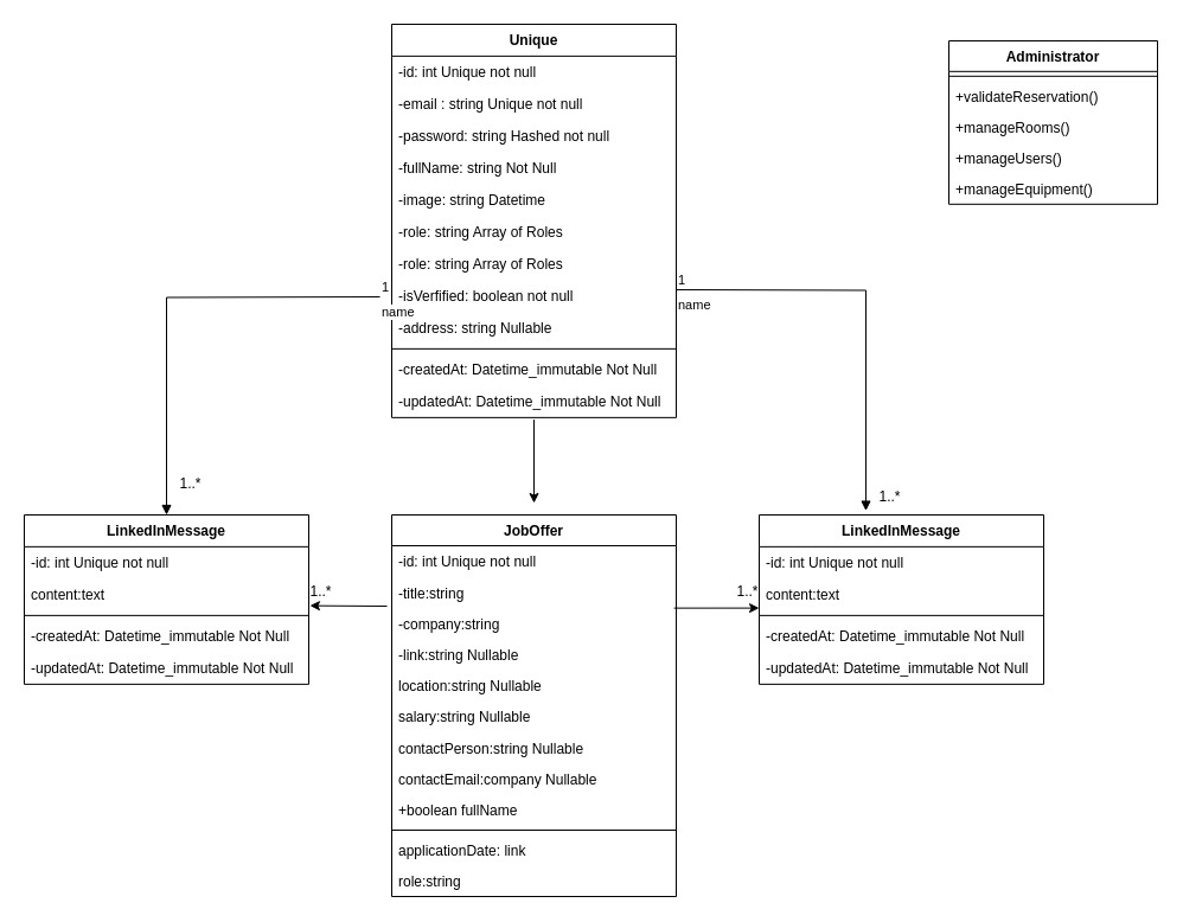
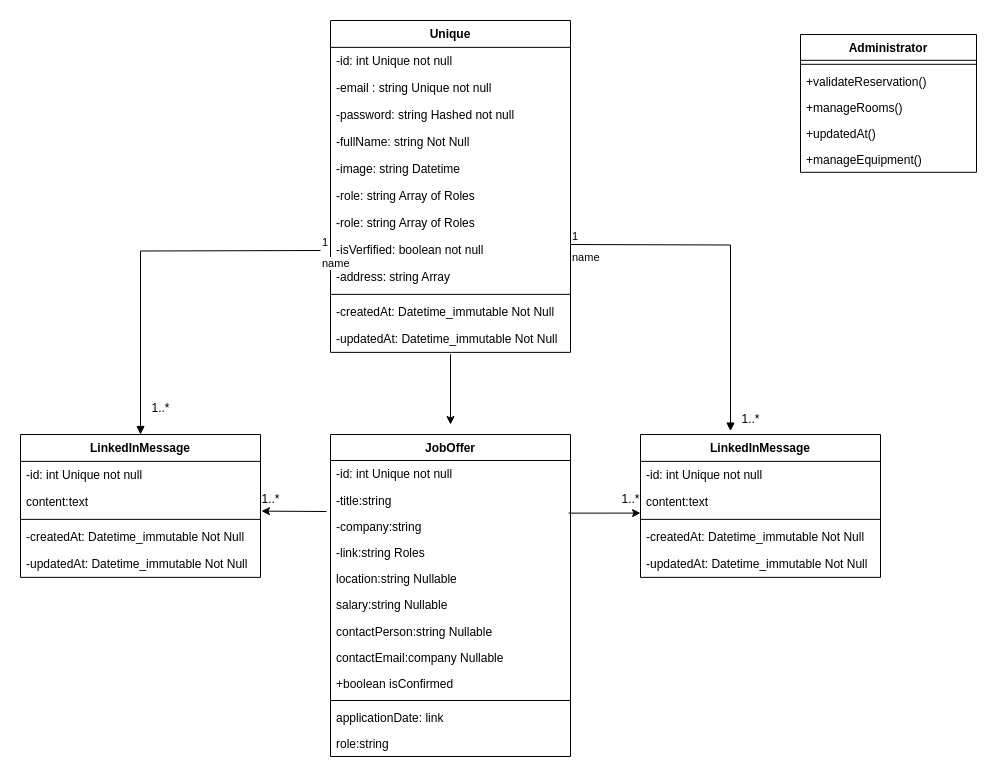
  <mxCell id="0" />
  <mxCell id="1" parent="0" />
  <mxCell id="2" value="Unique" style="swimlane;fontStyle=1;align=center;verticalAlign=top;childLayout=stackLayout;horizontal=1;startSize=26.857;horizontalStack=0;resizeParent=1;resizeParentMax=0;resizeLast=0;collapsible=0;marginBottom=0;flipH=0;flipV=0;" vertex="1" parent="1"><mxGeometry x="330" y="20" width="240" height="331.857" as="geometry" /></mxCell>
  <mxCell id="3" value="-id: int Unique not null" style="text;strokeColor=none;fillColor=none;align=left;verticalAlign=top;spacingLeft=4;spacingRight=4;overflow=hidden;rotatable=0;points=[[0,0.5],[1,0.5]];portConstraint=eastwest;" vertex="1" parent="2"><mxGeometry y="26.857" width="240" height="27" as="geometry" /></mxCell>
  <mxCell id="4" value="-email : string Unique not null" style="text;strokeColor=none;fillColor=none;align=left;verticalAlign=top;spacingLeft=4;spacingRight=4;overflow=hidden;rotatable=0;points=[[0,0.5],[1,0.5]];portConstraint=eastwest;" vertex="1" parent="2"><mxGeometry y="53.857" width="240" height="27" as="geometry" /></mxCell>
  <mxCell id="5" value="-password: string Hashed not null" style="text;strokeColor=none;fillColor=none;align=left;verticalAlign=top;spacingLeft=4;spacingRight=4;overflow=hidden;rotatable=0;points=[[0,0.5],[1,0.5]];portConstraint=eastwest;" vertex="1" parent="2"><mxGeometry y="80.857" width="240" height="27" as="geometry" /></mxCell>
  <mxCell id="6" value="-fullName: string Not Null" style="text;strokeColor=none;fillColor=none;align=left;verticalAlign=top;spacingLeft=4;spacingRight=4;overflow=hidden;rotatable=0;points=[[0,0.5],[1,0.5]];portConstraint=eastwest;" vertex="1" parent="2"><mxGeometry y="107.857" width="240" height="27" as="geometry" /></mxCell>
  <mxCell id="7" value="-image: string Datetime" style="text;strokeColor=none;fillColor=none;align=left;verticalAlign=top;spacingLeft=4;spacingRight=4;overflow=hidden;rotatable=0;points=[[0,0.5],[1,0.5]];portConstraint=eastwest;" vertex="1" parent="2"><mxGeometry y="134.857" width="240" height="27" as="geometry" /></mxCell>
  <mxCell id="8" value="-role: string Array of Roles" style="text;strokeColor=none;fillColor=none;align=left;verticalAlign=top;spacingLeft=4;spacingRight=4;overflow=hidden;rotatable=0;points=[[0,0.5],[1,0.5]];portConstraint=eastwest;" vertex="1" parent="2"><mxGeometry y="161.857" width="240" height="27" as="geometry" /></mxCell>
  <mxCell id="9" value="-role: string Array of Roles" style="text;strokeColor=none;fillColor=none;align=left;verticalAlign=top;spacingLeft=4;spacingRight=4;overflow=hidden;rotatable=0;points=[[0,0.5],[1,0.5]];portConstraint=eastwest;" vertex="1" parent="2"><mxGeometry y="188.857" width="240" height="27" as="geometry" /></mxCell>
  <mxCell id="10" value="-isVerfified: boolean not null" style="text;strokeColor=none;fillColor=none;align=left;verticalAlign=top;spacingLeft=4;spacingRight=4;overflow=hidden;rotatable=0;points=[[0,0.5],[1,0.5]];portConstraint=eastwest;" vertex="1" parent="2"><mxGeometry y="215.857" width="240" height="27" as="geometry" /></mxCell>
- <mxCell id="11" value="-address: string Nullable" style="text;strokeColor=none;fillColor=none;align=left;verticalAlign=top;spacingLeft=4;spacingRight=4;overflow=hidden;rotatable=0;points=[[0,0.5],[1,0.5]];portConstraint=eastwest;" vertex="1" parent="2"><mxGeometry y="242.857" width="240" height="27" as="geometry" /></mxCell>
+ <mxCell id="11" value="-address: string Array" style="text;strokeColor=none;fillColor=none;align=left;verticalAlign=top;spacingLeft=4;spacingRight=4;overflow=hidden;rotatable=0;points=[[0,0.5],[1,0.5]];portConstraint=eastwest;" vertex="1" parent="2"><mxGeometry y="242.857" width="240" height="27" as="geometry" /></mxCell>
  <mxCell id="12" style="line;strokeWidth=1;fillColor=none;align=left;verticalAlign=middle;spacingTop=-1;spacingLeft=3;spacingRight=3;rotatable=0;labelPosition=right;points=[];portConstraint=eastwest;strokeColor=inherit;" vertex="1" parent="2"><mxGeometry y="269.857" width="240" height="8" as="geometry" /></mxCell>
  <mxCell id="13" value="-createdAt: Datetime_immutable Not Null" style="text;strokeColor=none;fillColor=none;align=left;verticalAlign=top;spacingLeft=4;spacingRight=4;overflow=hidden;rotatable=0;points=[[0,0.5],[1,0.5]];portConstraint=eastwest;" vertex="1" parent="2"><mxGeometry y="277.857" width="240" height="27" as="geometry" /></mxCell>
  <mxCell id="14" value="-updatedAt: Datetime_immutable Not Null" style="text;strokeColor=none;fillColor=none;align=left;verticalAlign=top;spacingLeft=4;spacingRight=4;overflow=hidden;rotatable=0;points=[[0,0.5],[1,0.5]];portConstraint=eastwest;" vertex="1" parent="2"><mxGeometry y="304.857" width="240" height="27" as="geometry" /></mxCell>
  <mxCell id="15" value="LinkedInMessage" style="swimlane;fontStyle=1;align=center;verticalAlign=top;childLayout=stackLayout;horizontal=1;startSize=26.857;horizontalStack=0;resizeParent=1;resizeParentMax=0;resizeLast=0;collapsible=0;marginBottom=0;flipH=0;flipV=0;" vertex="1" parent="1"><mxGeometry x="20" y="434" width="240" height="142.857" as="geometry" /></mxCell>
  <mxCell id="16" value="-id: int Unique not null" style="text;strokeColor=none;fillColor=none;align=left;verticalAlign=top;spacingLeft=4;spacingRight=4;overflow=hidden;rotatable=0;points=[[0,0.5],[1,0.5]];portConstraint=eastwest;" vertex="1" parent="15"><mxGeometry y="26.857" width="240" height="27" as="geometry" /></mxCell>
  <mxCell id="17" value="content:text" style="text;strokeColor=none;fillColor=none;align=left;verticalAlign=top;spacingLeft=4;spacingRight=4;overflow=hidden;rotatable=0;points=[[0,0.5],[1,0.5]];portConstraint=eastwest;" vertex="1" parent="15"><mxGeometry y="53.857" width="240" height="27" as="geometry" /></mxCell>
  <mxCell id="18" style="line;strokeWidth=1;fillColor=none;align=left;verticalAlign=middle;spacingTop=-1;spacingLeft=3;spacingRight=3;rotatable=0;labelPosition=right;points=[];portConstraint=eastwest;strokeColor=inherit;" vertex="1" parent="15"><mxGeometry y="80.857" width="240" height="8" as="geometry" /></mxCell>
  <mxCell id="19" value="-createdAt: Datetime_immutable Not Null" style="text;strokeColor=none;fillColor=none;align=left;verticalAlign=top;spacingLeft=4;spacingRight=4;overflow=hidden;rotatable=0;points=[[0,0.5],[1,0.5]];portConstraint=eastwest;" vertex="1" parent="15"><mxGeometry y="88.857" width="240" height="27" as="geometry" /></mxCell>
  <mxCell id="20" value="-updatedAt: Datetime_immutable Not Null" style="text;strokeColor=none;fillColor=none;align=left;verticalAlign=top;spacingLeft=4;spacingRight=4;overflow=hidden;rotatable=0;points=[[0,0.5],[1,0.5]];portConstraint=eastwest;" vertex="1" parent="15"><mxGeometry y="115.857" width="240" height="27" as="geometry" /></mxCell>
  <mxCell id="21" value="JobOffer" style="swimlane;fontStyle=1;align=center;verticalAlign=top;childLayout=stackLayout;horizontal=1;startSize=26;horizontalStack=0;resizeParent=1;resizeParentMax=0;resizeLast=0;collapsible=0;marginBottom=0;flipH=0;flipV=0;" vertex="1" parent="1"><mxGeometry x="330" y="434" width="240" height="322" as="geometry" /></mxCell>
  <mxCell id="22" value="-id: int Unique not null" style="text;strokeColor=none;fillColor=none;align=left;verticalAlign=top;spacingLeft=4;spacingRight=4;overflow=hidden;rotatable=0;points=[[0,0.5],[1,0.5]];portConstraint=eastwest;" vertex="1" parent="21"><mxGeometry y="26" width="240" height="27" as="geometry" /></mxCell>
  <mxCell id="23" value="-title:string&#10;" style="text;strokeColor=none;fillColor=none;align=left;verticalAlign=top;spacingLeft=4;spacingRight=4;overflow=hidden;rotatable=0;points=[[0,0.5],[1,0.5]];portConstraint=eastwest;" vertex="1" parent="21"><mxGeometry y="53" width="240" height="26" as="geometry" /></mxCell>
  <mxCell id="24" value="-company:string" style="text;strokeColor=none;fillColor=none;align=left;verticalAlign=top;spacingLeft=4;spacingRight=4;overflow=hidden;rotatable=0;points=[[0,0.5],[1,0.5]];portConstraint=eastwest;" vertex="1" parent="21"><mxGeometry y="79" width="240" height="26" as="geometry" /></mxCell>
- <mxCell id="25" value="-link:string Nullable" style="text;strokeColor=none;fillColor=none;align=left;verticalAlign=top;spacingLeft=4;spacingRight=4;overflow=hidden;rotatable=0;points=[[0,0.5],[1,0.5]];portConstraint=eastwest;" vertex="1" parent="21"><mxGeometry y="105" width="240" height="26" as="geometry" /></mxCell>
+ <mxCell id="25" value="-link:string Roles" style="text;strokeColor=none;fillColor=none;align=left;verticalAlign=top;spacingLeft=4;spacingRight=4;overflow=hidden;rotatable=0;points=[[0,0.5],[1,0.5]];portConstraint=eastwest;" vertex="1" parent="21"><mxGeometry y="105" width="240" height="26" as="geometry" /></mxCell>
  <mxCell id="26" value="location:string Nullable" style="text;strokeColor=none;fillColor=none;align=left;verticalAlign=top;spacingLeft=4;spacingRight=4;overflow=hidden;rotatable=0;points=[[0,0.5],[1,0.5]];portConstraint=eastwest;" vertex="1" parent="21"><mxGeometry y="131" width="240" height="26" as="geometry" /></mxCell>
  <mxCell id="27" value="salary:string Nullable" style="text;strokeColor=none;fillColor=none;align=left;verticalAlign=top;spacingLeft=4;spacingRight=4;overflow=hidden;rotatable=0;points=[[0,0.5],[1,0.5]];portConstraint=eastwest;" vertex="1" parent="21"><mxGeometry y="157" width="240" height="27" as="geometry" /></mxCell>
  <mxCell id="28" value="contactPerson:string Nullable" style="text;strokeColor=none;fillColor=none;align=left;verticalAlign=top;spacingLeft=4;spacingRight=4;overflow=hidden;rotatable=0;points=[[0,0.5],[1,0.5]];portConstraint=eastwest;" vertex="1" parent="21"><mxGeometry y="184" width="240" height="26" as="geometry" /></mxCell>
  <mxCell id="29" value="contactEmail:company Nullable" style="text;strokeColor=none;fillColor=none;align=left;verticalAlign=top;spacingLeft=4;spacingRight=4;overflow=hidden;rotatable=0;points=[[0,0.5],[1,0.5]];portConstraint=eastwest;" vertex="1" parent="21"><mxGeometry y="210" width="240" height="26" as="geometry" /></mxCell>
- <mxCell id="30" value="+boolean fullName" style="text;strokeColor=none;fillColor=none;align=left;verticalAlign=top;spacingLeft=4;spacingRight=4;overflow=hidden;rotatable=0;points=[[0,0.5],[1,0.5]];portConstraint=eastwest;" vertex="1" parent="21"><mxGeometry y="236" width="240" height="26" as="geometry" /></mxCell>
+ <mxCell id="30" value="+boolean isConfirmed" style="text;strokeColor=none;fillColor=none;align=left;verticalAlign=top;spacingLeft=4;spacingRight=4;overflow=hidden;rotatable=0;points=[[0,0.5],[1,0.5]];portConstraint=eastwest;" vertex="1" parent="21"><mxGeometry y="236" width="240" height="26" as="geometry" /></mxCell>
  <mxCell id="31" style="line;strokeWidth=1;fillColor=none;align=left;verticalAlign=middle;spacingTop=-1;spacingLeft=3;spacingRight=3;rotatable=0;labelPosition=right;points=[];portConstraint=eastwest;strokeColor=inherit;" vertex="1" parent="21"><mxGeometry y="262" width="240" height="8" as="geometry" /></mxCell>
  <mxCell id="32" value="applicationDate: link" style="text;strokeColor=none;fillColor=none;align=left;verticalAlign=top;spacingLeft=4;spacingRight=4;overflow=hidden;rotatable=0;points=[[0,0.5],[1,0.5]];portConstraint=eastwest;" vertex="1" parent="21"><mxGeometry y="270" width="240" height="26" as="geometry" /></mxCell>
  <mxCell id="33" value="role:string" style="text;strokeColor=none;fillColor=none;align=left;verticalAlign=top;spacingLeft=4;spacingRight=4;overflow=hidden;rotatable=0;points=[[0,0.5],[1,0.5]];portConstraint=eastwest;" vertex="1" parent="21"><mxGeometry y="296" width="240" height="26" as="geometry" /></mxCell>
  <mxCell id="34" value="LinkedInMessage" style="swimlane;fontStyle=1;align=center;verticalAlign=top;childLayout=stackLayout;horizontal=1;startSize=26.857;horizontalStack=0;resizeParent=1;resizeParentMax=0;resizeLast=0;collapsible=0;marginBottom=0;flipH=0;flipV=0;" vertex="1" parent="1"><mxGeometry x="640" y="434" width="240" height="142.857" as="geometry" /></mxCell>
  <mxCell id="35" value="-id: int Unique not null" style="text;strokeColor=none;fillColor=none;align=left;verticalAlign=top;spacingLeft=4;spacingRight=4;overflow=hidden;rotatable=0;points=[[0,0.5],[1,0.5]];portConstraint=eastwest;" vertex="1" parent="34"><mxGeometry y="26.857" width="240" height="27" as="geometry" /></mxCell>
  <mxCell id="36" value="content:text" style="text;strokeColor=none;fillColor=none;align=left;verticalAlign=top;spacingLeft=4;spacingRight=4;overflow=hidden;rotatable=0;points=[[0,0.5],[1,0.5]];portConstraint=eastwest;" vertex="1" parent="34"><mxGeometry y="53.857" width="240" height="27" as="geometry" /></mxCell>
  <mxCell id="37" style="line;strokeWidth=1;fillColor=none;align=left;verticalAlign=middle;spacingTop=-1;spacingLeft=3;spacingRight=3;rotatable=0;labelPosition=right;points=[];portConstraint=eastwest;strokeColor=inherit;" vertex="1" parent="34"><mxGeometry y="80.857" width="240" height="8" as="geometry" /></mxCell>
  <mxCell id="38" value="-createdAt: Datetime_immutable Not Null" style="text;strokeColor=none;fillColor=none;align=left;verticalAlign=top;spacingLeft=4;spacingRight=4;overflow=hidden;rotatable=0;points=[[0,0.5],[1,0.5]];portConstraint=eastwest;" vertex="1" parent="34"><mxGeometry y="88.857" width="240" height="27" as="geometry" /></mxCell>
  <mxCell id="39" value="-updatedAt: Datetime_immutable Not Null" style="text;strokeColor=none;fillColor=none;align=left;verticalAlign=top;spacingLeft=4;spacingRight=4;overflow=hidden;rotatable=0;points=[[0,0.5],[1,0.5]];portConstraint=eastwest;" vertex="1" parent="34"><mxGeometry y="115.857" width="240" height="27" as="geometry" /></mxCell>
  <mxCell id="40" value="Administrator" style="swimlane;fontStyle=1;align=center;verticalAlign=top;childLayout=stackLayout;horizontal=1;startSize=25.818;horizontalStack=0;resizeParent=1;resizeParentMax=0;resizeLast=0;collapsible=0;marginBottom=0;flipH=0;flipV=0;" vertex="1" parent="1"><mxGeometry x="800" y="34" width="176" height="137.818" as="geometry" /></mxCell>
  <mxCell id="41" style="line;strokeWidth=1;fillColor=none;align=left;verticalAlign=middle;spacingTop=-1;spacingLeft=3;spacingRight=3;rotatable=0;labelPosition=right;points=[];portConstraint=eastwest;strokeColor=inherit;" vertex="1" parent="40"><mxGeometry y="25.818" width="176" height="8" as="geometry" /></mxCell>
  <mxCell id="42" value="+validateReservation()" style="text;strokeColor=none;fillColor=none;align=left;verticalAlign=top;spacingLeft=4;spacingRight=4;overflow=hidden;rotatable=0;points=[[0,0.5],[1,0.5]];portConstraint=eastwest;" vertex="1" parent="40"><mxGeometry y="33.818" width="176" height="26" as="geometry" /></mxCell>
  <mxCell id="43" value="+manageRooms()" style="text;strokeColor=none;fillColor=none;align=left;verticalAlign=top;spacingLeft=4;spacingRight=4;overflow=hidden;rotatable=0;points=[[0,0.5],[1,0.5]];portConstraint=eastwest;" vertex="1" parent="40"><mxGeometry y="59.818" width="176" height="26" as="geometry" /></mxCell>
- <mxCell id="44" value="+manageUsers()" style="text;strokeColor=none;fillColor=none;align=left;verticalAlign=top;spacingLeft=4;spacingRight=4;overflow=hidden;rotatable=0;points=[[0,0.5],[1,0.5]];portConstraint=eastwest;" vertex="1" parent="40"><mxGeometry y="85.818" width="176" height="26" as="geometry" /></mxCell>
+ <mxCell id="44" value="+updatedAt()" style="text;strokeColor=none;fillColor=none;align=left;verticalAlign=top;spacingLeft=4;spacingRight=4;overflow=hidden;rotatable=0;points=[[0,0.5],[1,0.5]];portConstraint=eastwest;" vertex="1" parent="40"><mxGeometry y="85.818" width="176" height="26" as="geometry" /></mxCell>
  <mxCell id="45" value="+manageEquipment()" style="text;strokeColor=none;fillColor=none;align=left;verticalAlign=top;spacingLeft=4;spacingRight=4;overflow=hidden;rotatable=0;points=[[0,0.5],[1,0.5]];portConstraint=eastwest;" vertex="1" parent="40"><mxGeometry y="111.818" width="176" height="26" as="geometry" /></mxCell>
  <mxCell id="46" value="" style="endArrow=classic;html=1;rounded=0;exitX=0.5;exitY=1.066;exitDx=0;exitDy=0;exitPerimeter=0;" edge="1" parent="1" source="14"><mxGeometry width="50" height="50" relative="1" as="geometry"><mxPoint x="270" y="504" as="sourcePoint" /><mxPoint x="450" y="424" as="targetPoint" /></mxGeometry></mxCell>
  <mxCell id="47" value="" style="endArrow=classic;html=1;rounded=0;entryX=1.004;entryY=0.843;entryDx=0;entryDy=0;entryPerimeter=0;" edge="1" parent="1" target="17"><mxGeometry width="50" height="50" relative="1" as="geometry"><mxPoint x="326" y="511" as="sourcePoint" /><mxPoint x="320" y="454" as="targetPoint" /></mxGeometry></mxCell>
  <mxCell id="48" value="" style="endArrow=classic;html=1;rounded=0;entryX=0;entryY=0.917;entryDx=0;entryDy=0;entryPerimeter=0;exitX=0.992;exitY=-0.014;exitDx=0;exitDy=0;exitPerimeter=0;" edge="1" parent="1" source="24" target="36"><mxGeometry width="50" height="50" relative="1" as="geometry"><mxPoint x="580" y="514" as="sourcePoint" /><mxPoint x="630" y="514" as="targetPoint" /></mxGeometry></mxCell>
  <mxCell id="49" value="name" style="endArrow=block;endFill=1;html=1;edgeStyle=orthogonalEdgeStyle;align=left;verticalAlign=top;rounded=0;entryX=0.5;entryY=0;entryDx=0;entryDy=0;" edge="1" parent="1" target="15"><mxGeometry x="-1" relative="1" as="geometry"><mxPoint x="320" y="250" as="sourcePoint" /><mxPoint x="220" y="254" as="targetPoint" /></mxGeometry></mxCell>
  <mxCell id="50" value="1" style="edgeLabel;resizable=0;html=1;align=left;verticalAlign=bottom;" connectable="0" vertex="1" parent="49"><mxGeometry x="-1" relative="1" as="geometry" /></mxCell>
  <mxCell id="51" value="name" style="endArrow=block;endFill=1;html=1;edgeStyle=orthogonalEdgeStyle;align=left;verticalAlign=top;rounded=0;entryX=0.375;entryY=-0.024;entryDx=0;entryDy=0;entryPerimeter=0;" edge="1" parent="1" target="34"><mxGeometry x="-1" relative="1" as="geometry"><mxPoint x="570" y="244" as="sourcePoint" /><mxPoint x="732" y="404" as="targetPoint" /></mxGeometry></mxCell>
  <mxCell id="52" value="1" style="edgeLabel;resizable=0;html=1;align=left;verticalAlign=bottom;" connectable="0" vertex="1" parent="51"><mxGeometry x="-1" relative="1" as="geometry" /></mxCell>
  <mxCell id="53" value="1..*" style="text;html=1;align=center;verticalAlign=middle;resizable=0;points=[];autosize=1;strokeColor=none;fillColor=none;" vertex="1" parent="1"><mxGeometry x="140" y="393" width="40" height="30" as="geometry" /></mxCell>
  <mxCell id="54" value="1..*" style="text;html=1;align=center;verticalAlign=middle;resizable=0;points=[];autosize=1;strokeColor=none;fillColor=none;" vertex="1" parent="1"><mxGeometry x="250" y="484" width="40" height="30" as="geometry" /></mxCell>
  <mxCell id="55" value="1..*" style="text;html=1;align=center;verticalAlign=middle;resizable=0;points=[];autosize=1;strokeColor=none;fillColor=none;" vertex="1" parent="1"><mxGeometry x="610" y="484" width="40" height="30" as="geometry" /></mxCell>
  <mxCell id="56" value="1..*" style="text;html=1;align=center;verticalAlign=middle;resizable=0;points=[];autosize=1;strokeColor=none;fillColor=none;" vertex="1" parent="1"><mxGeometry x="730" y="404" width="40" height="30" as="geometry" /></mxCell>
